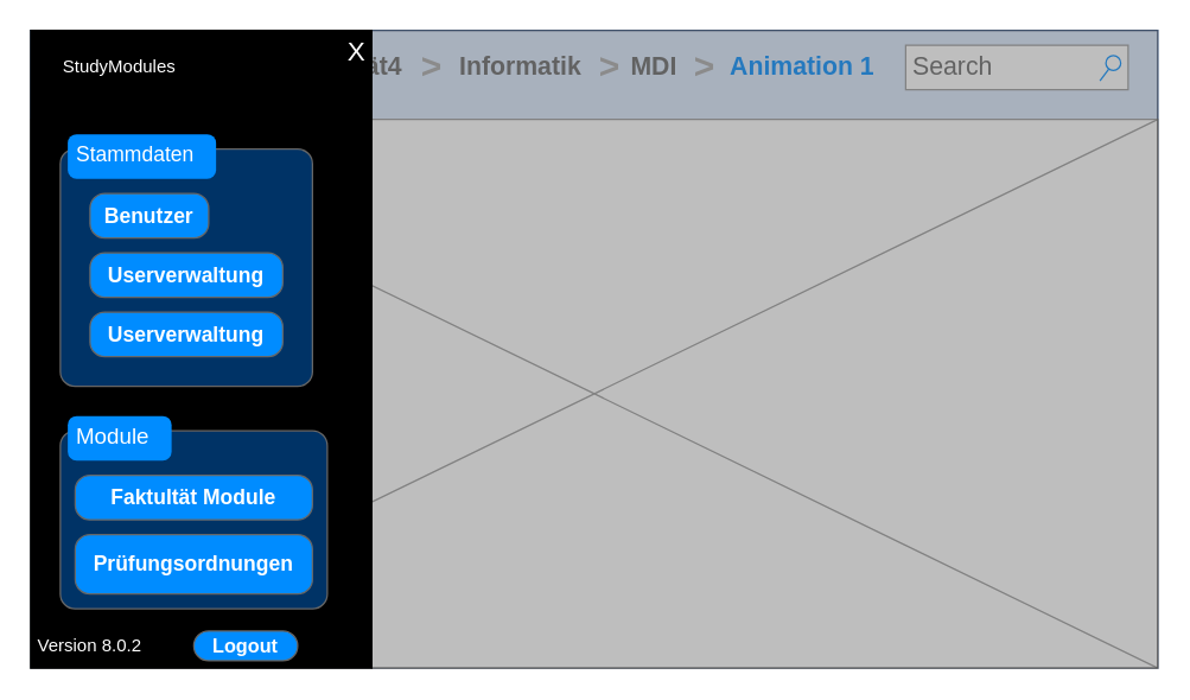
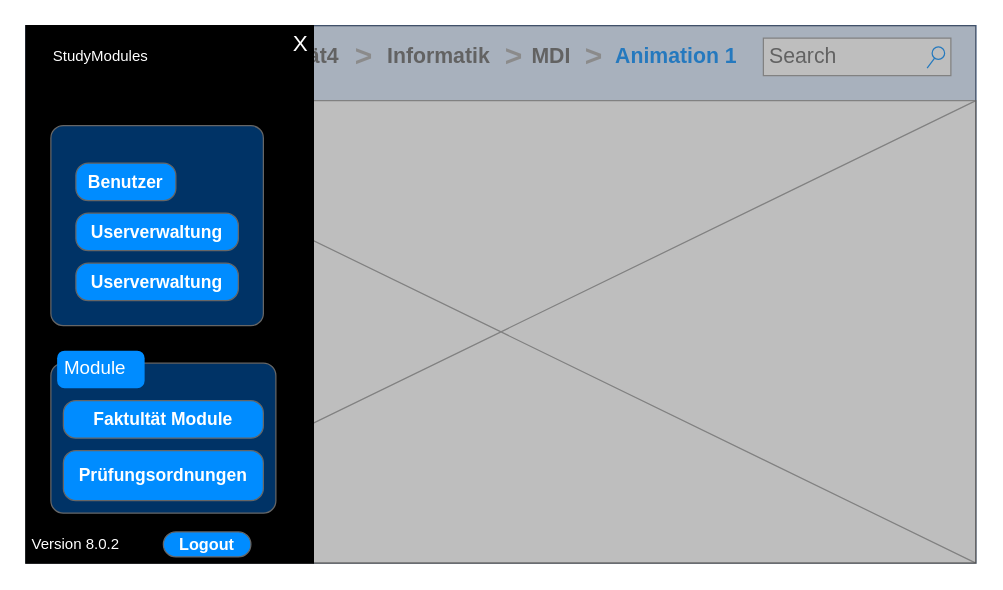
  <mxCell id="0" />
  <mxCell id="1" parent="0" />
  <mxCell id="2" value="" style="rounded=0;whiteSpace=wrap;html=1;fillColor=#dae8fc;strokeColor=#6c8ebf;" parent="1" vertex="1"><mxGeometry x="20" y="20" width="760" height="430" as="geometry" /></mxCell>
  <mxCell id="3" value="Faktultät4" style="strokeWidth=1;shadow=0;dashed=0;align=center;html=1;shape=mxgraph.mockup.navigation.anchor;fontSize=17;fontColor=#666666;fontStyle=1;" parent="1" vertex="1"><mxGeometry x="200" y="30" width="60" height="30" as="geometry" /></mxCell>
  <mxCell id="4" value="&gt;" style="strokeWidth=1;shadow=0;dashed=0;align=center;html=1;shape=mxgraph.mockup.navigation.anchor;fontSize=24;fontColor=#aaaaaa;fontStyle=1;" parent="1" vertex="1"><mxGeometry x="280" y="30" width="20" height="30" as="geometry" /></mxCell>
  <mxCell id="5" value="Informatik" style="strokeWidth=1;shadow=0;dashed=0;align=center;html=1;shape=mxgraph.mockup.navigation.anchor;fontSize=17;fontColor=#666666;fontStyle=1;" parent="1" vertex="1"><mxGeometry x="320" y="30" width="60" height="30" as="geometry" /></mxCell>
  <mxCell id="6" value="&gt;" style="strokeWidth=1;shadow=0;dashed=0;align=center;html=1;shape=mxgraph.mockup.navigation.anchor;fontSize=24;fontColor=#aaaaaa;fontStyle=1;" parent="1" vertex="1"><mxGeometry x="400" y="30" width="20" height="30" as="geometry" /></mxCell>
  <mxCell id="7" value="MDI" style="strokeWidth=1;shadow=0;dashed=0;align=center;html=1;shape=mxgraph.mockup.navigation.anchor;fontSize=17;fontColor=#666666;fontStyle=1;" parent="1" vertex="1"><mxGeometry x="410" y="30" width="60" height="30" as="geometry" /></mxCell>
  <mxCell id="8" value="&gt;" style="strokeWidth=1;shadow=0;dashed=0;align=center;html=1;shape=mxgraph.mockup.navigation.anchor;fontSize=24;fontColor=#aaaaaa;fontStyle=1;" parent="1" vertex="1"><mxGeometry x="464" y="30" width="20" height="30" as="geometry" /></mxCell>
  <mxCell id="9" value="Animation 1" style="strokeWidth=1;shadow=0;dashed=0;align=center;html=1;shape=mxgraph.mockup.navigation.anchor;fontSize=17;fontColor=#008cff;fontStyle=1;" parent="1" vertex="1"><mxGeometry x="510" y="30" width="60" height="30" as="geometry" /></mxCell>
  <mxCell id="10" value="Search" style="strokeWidth=1;shadow=0;dashed=0;align=center;html=1;shape=mxgraph.mockup.forms.searchBox;strokeColor=#999999;mainText=;strokeColor2=#008cff;fontColor=#666666;fontSize=17;align=left;spacingLeft=3;whiteSpace=wrap;" parent="1" vertex="1"><mxGeometry x="610" y="30" width="150" height="30" as="geometry" /></mxCell>
  <mxCell id="11" value="" style="verticalLabelPosition=bottom;shadow=0;dashed=0;align=center;html=1;verticalAlign=top;strokeWidth=1;shape=mxgraph.mockup.graphics.simpleIcon;strokeColor=#999999;" parent="1" vertex="1"><mxGeometry x="20" y="80" width="760" height="370" as="geometry" /></mxCell>
  <mxCell id="12" value="=" style="strokeWidth=1;shadow=0;dashed=0;align=center;html=1;shape=mxgraph.mockup.buttons.button;strokeColor=#666666;fontColor=#ffffff;mainText=;buttonStyle=round;fontSize=17;fontStyle=1;fillColor=#008cff;whiteSpace=wrap;" parent="1" vertex="1"><mxGeometry x="30" y="30" width="30" height="30" as="geometry" /></mxCell>
  <mxCell id="13" value="" style="rounded=0;whiteSpace=wrap;html=1;fillColor=#5E5E5E;opacity=40;" vertex="1" parent="1"><mxGeometry x="250" y="20" width="530" height="430" as="geometry" /></mxCell>
  <mxCell id="14" value="" style="rounded=0;whiteSpace=wrap;html=1;fillColor=#000000;" vertex="1" parent="1"><mxGeometry x="20" y="20" width="230" height="430" as="geometry" /></mxCell>
  <mxCell id="15" value="StudyModules" style="text;html=1;align=center;verticalAlign=middle;whiteSpace=wrap;rounded=0;fontColor=#FFFFFF;" vertex="1" parent="1"><mxGeometry x="50" y="30" width="60" height="30" as="geometry" /></mxCell>
  <mxCell id="16" value="&lt;font style=&quot;font-size: 18px;&quot; color=&quot;#ffffff&quot;&gt;X&lt;/font&gt;" style="text;html=1;align=center;verticalAlign=middle;whiteSpace=wrap;rounded=0;" vertex="1" parent="1"><mxGeometry x="210" y="20" width="60" height="30" as="geometry" /></mxCell>
  <mxCell id="17" value="Version 8.0.2" style="text;html=1;align=center;verticalAlign=middle;whiteSpace=wrap;rounded=0;fontColor=#FFFFFF;" vertex="1" parent="1"><mxGeometry x="20" y="420" width="80" height="30" as="geometry" /></mxCell>
  <mxCell id="18" value="&lt;font style=&quot;font-size: 13px;&quot;&gt;Logout&lt;/font&gt;" style="strokeWidth=1;shadow=0;dashed=0;align=center;html=1;shape=mxgraph.mockup.buttons.button;strokeColor=#666666;fontColor=#ffffff;mainText=;buttonStyle=round;fontSize=17;fontStyle=1;fillColor=#008cff;whiteSpace=wrap;" vertex="1" parent="1"><mxGeometry x="130" y="425" width="70" height="20" as="geometry" /></mxCell>
  <mxCell id="19" value="" style="shape=mxgraph.mockup.containers.marginRect;rectMarginTop=10;strokeColor=#666666;strokeWidth=1;dashed=0;rounded=1;arcSize=5;recursiveResize=0;html=1;whiteSpace=wrap;fillColor=#003366;" vertex="1" parent="1"><mxGeometry x="40" y="90" width="170" height="170" as="geometry" /></mxCell>
- <mxCell id="20" value="&lt;font style=&quot;font-size: 14px;&quot;&gt;Stammdaten&lt;/font&gt;" style="shape=rect;strokeColor=none;fillColor=#008cff;strokeWidth=1;dashed=0;rounded=1;arcSize=20;fontColor=#ffffff;fontSize=17;spacing=2;spacingTop=-2;align=left;autosize=1;spacingLeft=4;resizeWidth=0;resizeHeight=0;perimeter=none;html=1;whiteSpace=wrap;" vertex="1" parent="19"><mxGeometry x="5" width="100" height="30" as="geometry" /></mxCell>
  <mxCell id="21" value="&lt;font style=&quot;font-size: 14px;&quot;&gt;Benutzer&lt;/font&gt;" style="strokeWidth=1;shadow=0;dashed=0;align=center;html=1;shape=mxgraph.mockup.buttons.button;strokeColor=#666666;fontColor=#ffffff;mainText=;buttonStyle=round;fontSize=17;fontStyle=1;fillColor=#008cff;whiteSpace=wrap;" vertex="1" parent="19"><mxGeometry x="20" y="40" width="80" height="30" as="geometry" /></mxCell>
  <mxCell id="22" value="&lt;font style=&quot;font-size: 14px;&quot;&gt;Userverwaltung&lt;/font&gt;" style="strokeWidth=1;shadow=0;dashed=0;align=center;html=1;shape=mxgraph.mockup.buttons.button;strokeColor=#666666;fontColor=#ffffff;mainText=;buttonStyle=round;fontSize=17;fontStyle=1;fillColor=#008cff;whiteSpace=wrap;" vertex="1" parent="19"><mxGeometry x="20" y="80" width="130" height="30" as="geometry" /></mxCell>
  <mxCell id="23" value="&lt;font style=&quot;font-size: 14px;&quot;&gt;Userverwaltung&lt;/font&gt;" style="strokeWidth=1;shadow=0;dashed=0;align=center;html=1;shape=mxgraph.mockup.buttons.button;strokeColor=#666666;fontColor=#ffffff;mainText=;buttonStyle=round;fontSize=17;fontStyle=1;fillColor=#008cff;whiteSpace=wrap;" vertex="1" parent="19"><mxGeometry x="20" y="120" width="130" height="30" as="geometry" /></mxCell>
  <mxCell id="24" value="" style="shape=mxgraph.mockup.containers.marginRect;rectMarginTop=10;strokeColor=#666666;strokeWidth=1;dashed=0;rounded=1;arcSize=5;recursiveResize=0;html=1;whiteSpace=wrap;fillColor=#003366;" vertex="1" parent="1"><mxGeometry x="40" y="280" width="180" height="130" as="geometry" /></mxCell>
  <mxCell id="25" value="&lt;font style=&quot;font-size: 15px;&quot;&gt;Module&lt;/font&gt;" style="shape=rect;strokeColor=none;fillColor=#008cff;strokeWidth=1;dashed=0;rounded=1;arcSize=20;fontColor=#ffffff;fontSize=17;spacing=2;spacingTop=-2;align=left;autosize=1;spacingLeft=4;resizeWidth=0;resizeHeight=0;perimeter=none;html=1;whiteSpace=wrap;" vertex="1" parent="24"><mxGeometry x="5" width="70" height="30" as="geometry" /></mxCell>
  <mxCell id="26" value="&lt;font style=&quot;font-size: 14px;&quot;&gt;Faktultät Module&lt;/font&gt;" style="strokeWidth=1;shadow=0;dashed=0;align=center;html=1;shape=mxgraph.mockup.buttons.button;strokeColor=#666666;fontColor=#ffffff;mainText=;buttonStyle=round;fontSize=17;fontStyle=1;fillColor=#008cff;whiteSpace=wrap;" vertex="1" parent="24"><mxGeometry x="10" y="40" width="160" height="30" as="geometry" /></mxCell>
  <mxCell id="27" value="&lt;font style=&quot;font-size: 14px;&quot;&gt;Prüfungsordnungen&lt;/font&gt;" style="strokeWidth=1;shadow=0;dashed=0;align=center;html=1;shape=mxgraph.mockup.buttons.button;strokeColor=#666666;fontColor=#ffffff;mainText=;buttonStyle=round;fontSize=17;fontStyle=1;fillColor=#008cff;whiteSpace=wrap;" vertex="1" parent="24"><mxGeometry x="10" y="80" width="160" height="40" as="geometry" /></mxCell>
